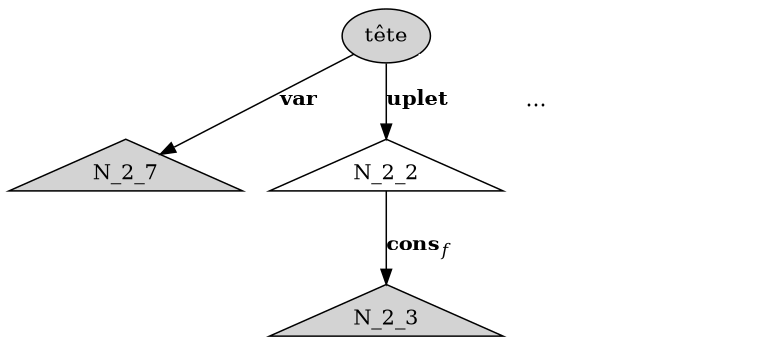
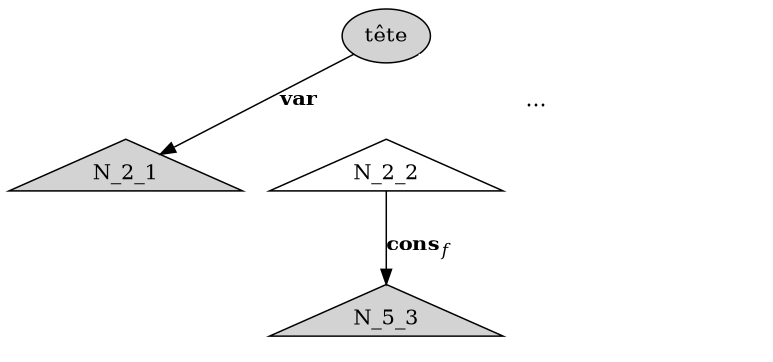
  digraph {
    node [style=filled shape=triangle]
    n1 [label="tête" shape=""]
-   N_2_1 [label=N_2_7]
+   N_2_1
    N_2_2 [style=""]
    N_2_4 [style=invisible]
-   N_2_3
+   N_2_3 [label=N_5_3]
    n1 -> N_2_1 [label=<<b>var</b>>]
-   n1 -> N_2_2 [label=<<b>uplet</b>>]
    n1 -> N_2_4 [arrowhead=none color=white label="…"]
    N_2_2 -> N_2_3 [label=<<b>cons</b><sub><i>f</i></sub>>]
  }
